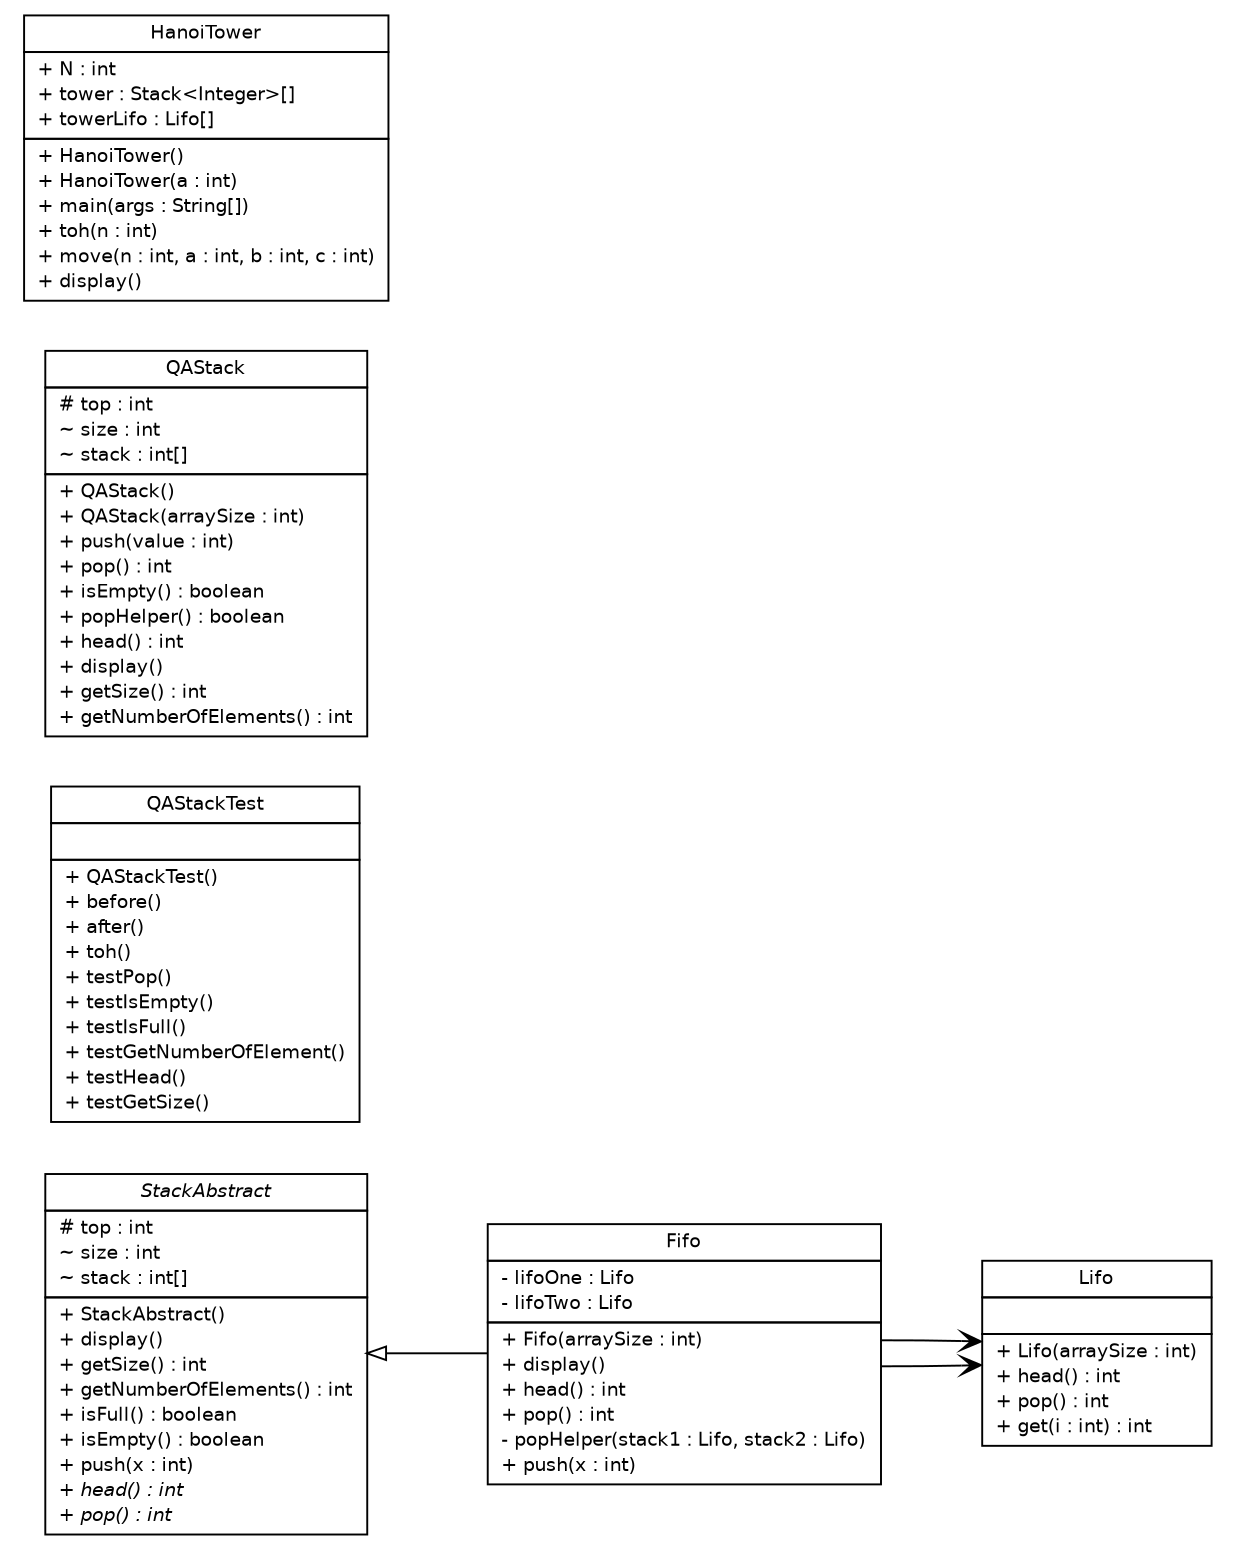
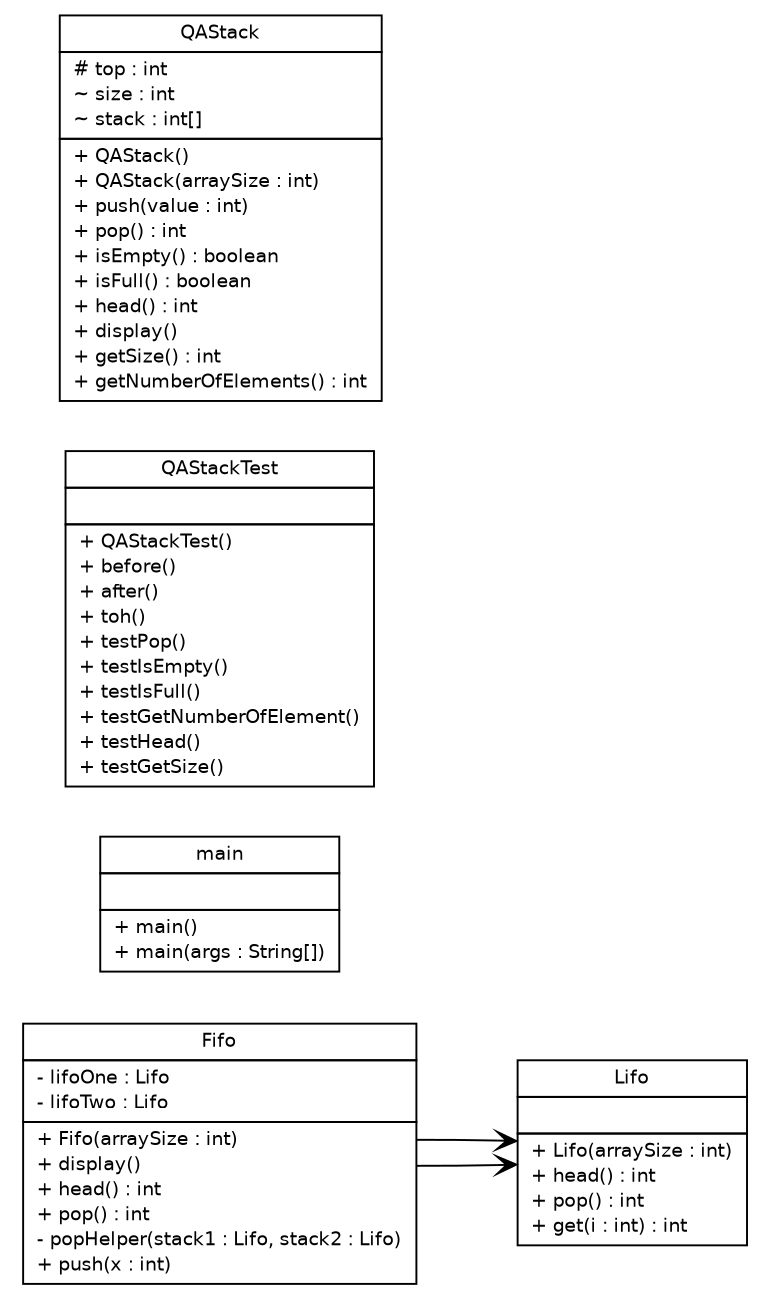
  digraph {
    nodesep=0.25
    rankdir=LR
    ranksep=0.5
    node [fontcolor=black fontname=Helvetica fontsize=10.0 shape=plaintext]
    edge [arrowhead=open color=black fontcolor=black fontname=Helvetica fontsize=10.0 headport=p labelfontname=Helvetica labelfontsize=10 tailport=p]
    n1 [label=<<table title="Fifo" border="0" cellborder="1" cellspacing="0" cellpadding="2" port="p" href="./Fifo.html"> 		<tr><td><table border="0" cellspacing="0" cellpadding="1"> <tr><td align="center" balign="center"> Fifo </td></tr> 		</table></td></tr> 		<tr><td><table border="0" cellspacing="0" cellpadding="1"> <tr><td align="left" balign="left"> - lifoOne : Lifo </td></tr> <tr><td align="left" balign="left"> - lifoTwo : Lifo </td></tr> 		</table></td></tr> 		<tr><td><table border="0" cellspacing="0" cellpadding="1"> <tr><td align="left" balign="left"> + Fifo(arraySize : int) </td></tr> <tr><td align="left" balign="left"> + display() </td></tr> <tr><td align="left" balign="left"> + head() : int </td></tr> <tr><td align="left" balign="left"> + pop() : int </td></tr> <tr><td align="left" balign="left"> - popHelper(stack1 : Lifo, stack2 : Lifo) </td></tr> <tr><td align="left" balign="left"> + push(x : int) </td></tr> 		</table></td></tr> 		</table>>]
    n2 [label=<<table title="Lifo" border="0" cellborder="1" cellspacing="0" cellpadding="2" port="p" href="./Lifo.html"> 		<tr><td><table border="0" cellspacing="0" cellpadding="1"> <tr><td align="center" balign="center"> Lifo </td></tr> 		</table></td></tr> 		<tr><td><table border="0" cellspacing="0" cellpadding="1"> <tr><td align="left" balign="left">  </td></tr> 		</table></td></tr> 		<tr><td><table border="0" cellspacing="0" cellpadding="1"> <tr><td align="left" balign="left"> + Lifo(arraySize : int) </td></tr> <tr><td align="left" balign="left"> + head() : int </td></tr> <tr><td align="left" balign="left"> + pop() : int </td></tr> <tr><td align="left" balign="left"> + get(i : int) : int </td></tr> 		</table></td></tr> 		</table>>]
-   n4 [label=<<table title="StackAbstract" border="0" cellborder="1" cellspacing="0" cellpadding="2" port="p" href="./StackAbstract.html"> 		<tr><td><table border="0" cellspacing="0" cellpadding="1"> <tr><td align="center" balign="center"><font face="Helvetica-Oblique"> StackAbstract </font></td></tr> 		</table></td></tr> 		<tr><td><table border="0" cellspacing="0" cellpadding="1"> <tr><td align="left" balign="left"> # top : int </td></tr> <tr><td align="left" balign="left"> ~ size : int </td></tr> <tr><td align="left" balign="left"> ~ stack : int[] </td></tr> 		</table></td></tr> 		<tr><td><table border="0" cellspacing="0" cellpadding="1"> <tr><td align="left" balign="left"> + StackAbstract() </td></tr> <tr><td align="left" balign="left"> + display() </td></tr> <tr><td align="left" balign="left"> + getSize() : int </td></tr> <tr><td align="left" balign="left"> + getNumberOfElements() : int </td></tr> <tr><td align="left" balign="left"> + isFull() : boolean </td></tr> <tr><td align="left" balign="left"> + isEmpty() : boolean </td></tr> <tr><td align="left" balign="left"> + push(x : int) </td></tr> <tr><td align="left" balign="left"><font face="Helvetica-Oblique" point-size="10.0"> + head() : int </font></td></tr> <tr><td align="left" balign="left"><font face="Helvetica-Oblique" point-size="10.0"> + pop() : int </font></td></tr> 		</table></td></tr> 		</table>>]
+   n3 [label=<<table title="main" border="0" cellborder="1" cellspacing="0" cellpadding="2" port="p" href="./main.html"> 		<tr><td><table border="0" cellspacing="0" cellpadding="1"> <tr><td align="center" balign="center"> main </td></tr> 		</table></td></tr> 		<tr><td><table border="0" cellspacing="0" cellpadding="1"> <tr><td align="left" balign="left">  </td></tr> 		</table></td></tr> 		<tr><td><table border="0" cellspacing="0" cellpadding="1"> <tr><td align="left" balign="left"> + main() </td></tr> <tr><td align="left" balign="left"> + main(args : String[]) </td></tr> 		</table></td></tr> 		</table>>]
    n5 [label=<<table title="QAStackTest" border="0" cellborder="1" cellspacing="0" cellpadding="2" port="p" href="./QAStackTest.html"> 		<tr><td><table border="0" cellspacing="0" cellpadding="1"> <tr><td align="center" balign="center"> QAStackTest </td></tr> 		</table></td></tr> 		<tr><td><table border="0" cellspacing="0" cellpadding="1"> <tr><td align="left" balign="left">  </td></tr> 		</table></td></tr> 		<tr><td><table border="0" cellspacing="0" cellpadding="1"> <tr><td align="left" balign="left"> + QAStackTest() </td></tr> <tr><td align="left" balign="left"> + before() </td></tr> <tr><td align="left" balign="left"> + after() </td></tr> <tr><td align="left" balign="left"> + toh() </td></tr> <tr><td align="left" balign="left"> + testPop() </td></tr> <tr><td align="left" balign="left"> + testIsEmpty() </td></tr> <tr><td align="left" balign="left"> + testIsFull() </td></tr> <tr><td align="left" balign="left"> + testGetNumberOfElement() </td></tr> <tr><td align="left" balign="left"> + testHead() </td></tr> <tr><td align="left" balign="left"> + testGetSize() </td></tr> 		</table></td></tr> 		</table>>]
-   n6 [label=<<table title="QAStack" border="0" cellborder="1" cellspacing="0" cellpadding="2" port="p" href="./QAStack.html"> 		<tr><td><table border="0" cellspacing="0" cellpadding="1"> <tr><td align="center" balign="center"> QAStack </td></tr> 		</table></td></tr> 		<tr><td><table border="0" cellspacing="0" cellpadding="1"> <tr><td align="left" balign="left"> # top : int </td></tr> <tr><td align="left" balign="left"> ~ size : int </td></tr> <tr><td align="left" balign="left"> ~ stack : int[] </td></tr> 		</table></td></tr> 		<tr><td><table border="0" cellspacing="0" cellpadding="1"> <tr><td align="left" balign="left"> + QAStack() </td></tr> <tr><td align="left" balign="left"> + QAStack(arraySize : int) </td></tr> <tr><td align="left" balign="left"> + push(value : int) </td></tr> <tr><td align="left" balign="left"> + pop() : int </td></tr> <tr><td align="left" balign="left"> + isEmpty() : boolean </td></tr> <tr><td align="left" balign="left"> + popHelper() : boolean </td></tr> <tr><td align="left" balign="left"> + head() : int </td></tr> <tr><td align="left" balign="left"> + display() </td></tr> <tr><td align="left" balign="left"> + getSize() : int </td></tr> <tr><td align="left" balign="left"> + getNumberOfElements() : int </td></tr> 		</table></td></tr> 		</table>>]
-   n7 [label=<<table title="HanoiTower" border="0" cellborder="1" cellspacing="0" cellpadding="2" port="p" href="./HanoiTower.html"> 		<tr><td><table border="0" cellspacing="0" cellpadding="1"> <tr><td align="center" balign="center"> HanoiTower </td></tr> 		</table></td></tr> 		<tr><td><table border="0" cellspacing="0" cellpadding="1"> <tr><td align="left" balign="left"> + N : int </td></tr> <tr><td align="left" balign="left"> + tower : Stack&lt;Integer&gt;[] </td></tr> <tr><td align="left" balign="left"> + towerLifo : Lifo[] </td></tr> 		</table></td></tr> 		<tr><td><table border="0" cellspacing="0" cellpadding="1"> <tr><td align="left" balign="left"> + HanoiTower() </td></tr> <tr><td align="left" balign="left"> + HanoiTower(a : int) </td></tr> <tr><td align="left" balign="left"> + main(args : String[]) </td></tr> <tr><td align="left" balign="left"> + toh(n : int) </td></tr> <tr><td align="left" balign="left"> + move(n : int, a : int, b : int, c : int) </td></tr> <tr><td align="left" balign="left"> + display() </td></tr> 		</table></td></tr> 		</table>>]
+   n6 [label=<<table title="QAStack" border="0" cellborder="1" cellspacing="0" cellpadding="2" port="p" href="./QAStack.html"> 		<tr><td><table border="0" cellspacing="0" cellpadding="1"> <tr><td align="center" balign="center"> QAStack </td></tr> 		</table></td></tr> 		<tr><td><table border="0" cellspacing="0" cellpadding="1"> <tr><td align="left" balign="left"> # top : int </td></tr> <tr><td align="left" balign="left"> ~ size : int </td></tr> <tr><td align="left" balign="left"> ~ stack : int[] </td></tr> 		</table></td></tr> 		<tr><td><table border="0" cellspacing="0" cellpadding="1"> <tr><td align="left" balign="left"> + QAStack() </td></tr> <tr><td align="left" balign="left"> + QAStack(arraySize : int) </td></tr> <tr><td align="left" balign="left"> + push(value : int) </td></tr> <tr><td align="left" balign="left"> + pop() : int </td></tr> <tr><td align="left" balign="left"> + isEmpty() : boolean </td></tr> <tr><td align="left" balign="left"> + isFull() : boolean </td></tr> <tr><td align="left" balign="left"> + head() : int </td></tr> <tr><td align="left" balign="left"> + display() </td></tr> <tr><td align="left" balign="left"> + getSize() : int </td></tr> <tr><td align="left" balign="left"> + getNumberOfElements() : int </td></tr> 		</table></td></tr> 		</table>>]
    n1 -> n2
    n1 -> n2
-   n4 -> n1 [arrowtail=empty dir=back fontsize=10 arrowhead="" color="" fontcolor=""]
  }
